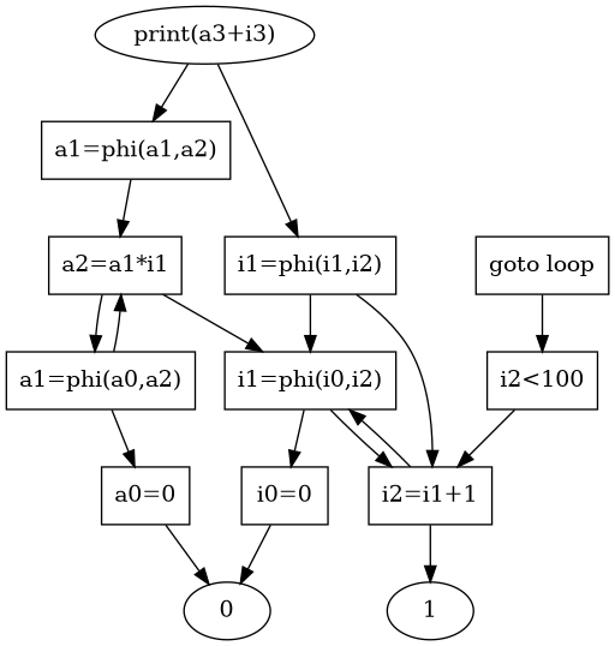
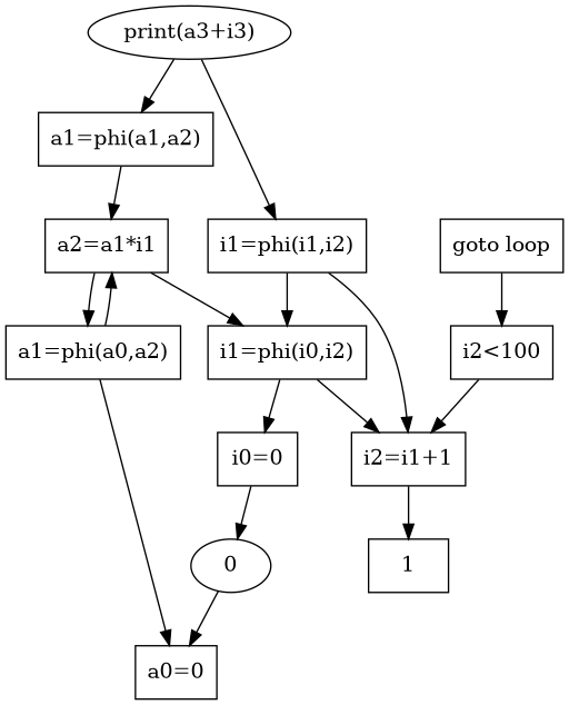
  digraph {
    node [shape=box]
    n1 [label="a0=0"]
    0 [shape=""]
    n3 [label="i0=0"]
    n4 [label="a1=phi(a0,a2)"]
    n5 [label="a2=a1*i1"]
    n6 [label="i1=phi(i0,i2)"]
    n7 [label="i2=i1+1"]
-   1 [shape=""]
+   1
    n9 [label="i2<100"]
    n10 [label="goto loop"]
    n11 [label="a1=phi(a1,a2)"]
    n12 [label="i1=phi(i1,i2)"]
    n13 [label="print(a3+i3)" shape=ellipse]
-   n1 -> 0
+   0 -> n1
    n3 -> 0
    n4 -> n1
    n4 -> n5
    n5 -> n4
    n5 -> n6
    n6 -> n3
    n6 -> n7
-   n7 -> n6
    n7 -> 1
    n9 -> n7
    n10 -> n9
    n11 -> n5
    n12 -> n6
    n12 -> n7
    n13 -> n11
    n13 -> n12
  }
